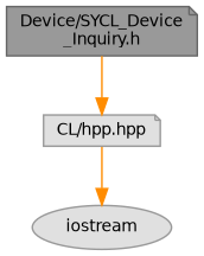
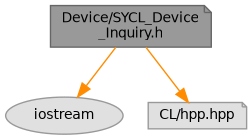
  digraph {
    node [color=grey60 fillcolor="#E0E0E0" fontname=Helvetica fontsize=10 shape=note style=filled]
    edge [color=darkorange fontname=Helvetica fontsize=10 labelfontname=Helvetica labelfontsize=10 style=solid]
    n1 [color=gray40 fillcolor=grey60 fontcolor=black height=0.2 label="Device/SYCL_Device\l_Inquiry.h" width=0.4]
    n2 [height=0.2 label=iostream shape=ellipse width=0.4]
    n3 [height=0.2 label="CL/hpp.hpp" width=0.4]
-   n3 -> n2
+   n1 -> n2
    n1 -> n3
  }
